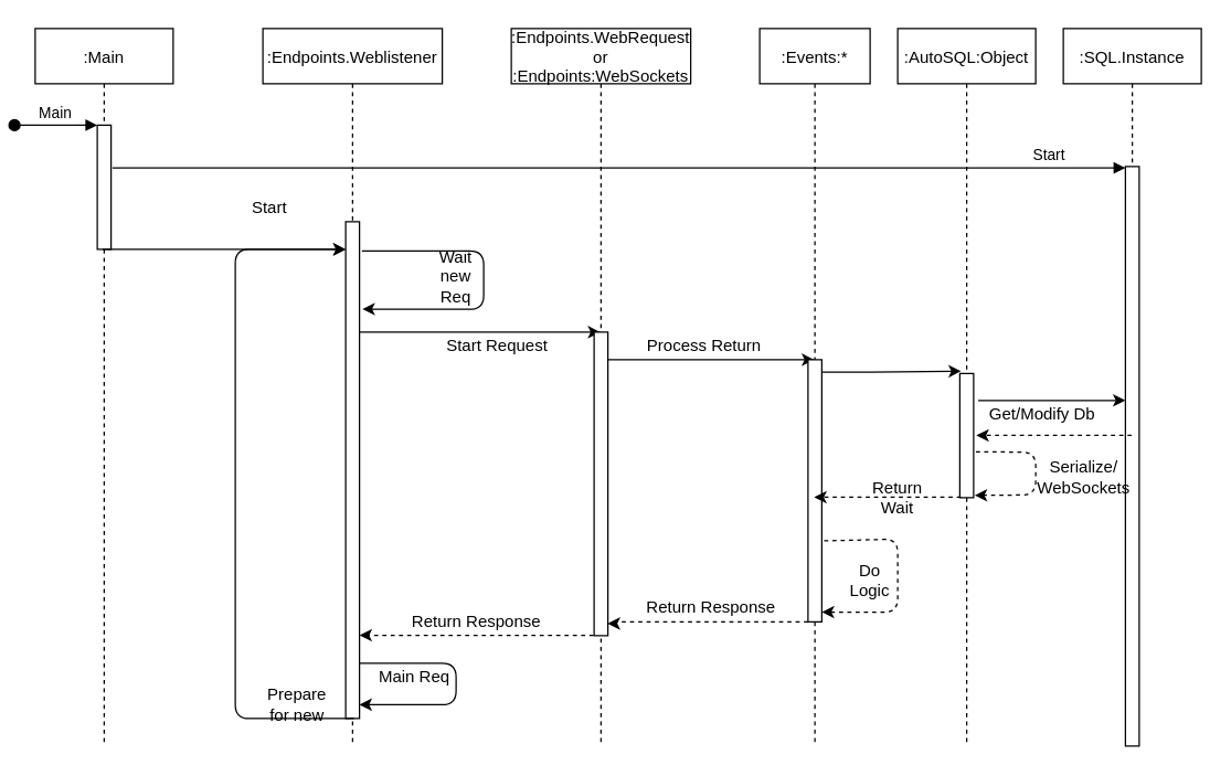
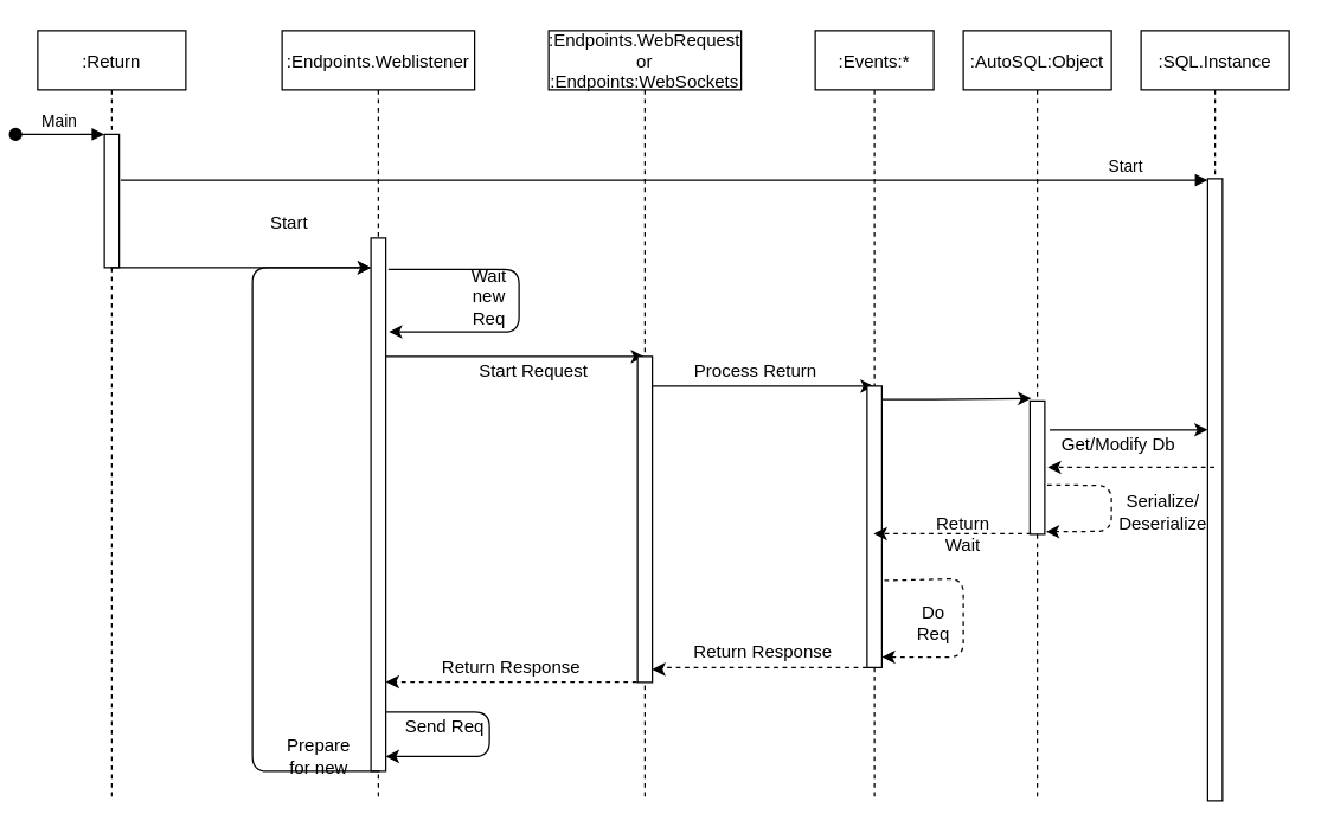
  <mxCell id="0" />
  <mxCell id="1" parent="0" />
- <mxCell id="2" value=":Main" style="shape=umlLifeline;perimeter=lifelinePerimeter;container=1;collapsible=0;recursiveResize=0;rounded=0;shadow=0;strokeWidth=1;" parent="1" vertex="1"><mxGeometry x="20" y="20" width="100" height="520" as="geometry" /></mxCell>
+ <mxCell id="2" value=":Return" style="shape=umlLifeline;perimeter=lifelinePerimeter;container=1;collapsible=0;recursiveResize=0;rounded=0;shadow=0;strokeWidth=1;" parent="1" vertex="1"><mxGeometry x="20" y="20" width="100" height="520" as="geometry" /></mxCell>
  <mxCell id="3" value="" style="points=[];perimeter=orthogonalPerimeter;rounded=0;shadow=0;strokeWidth=1;" parent="2" vertex="1"><mxGeometry x="45" y="70" width="10" height="90" as="geometry" /></mxCell>
  <mxCell id="4" value="Main" style="verticalAlign=bottom;startArrow=oval;endArrow=block;startSize=8;shadow=0;strokeWidth=1;" parent="2" target="3" edge="1"><mxGeometry relative="1" as="geometry"><mxPoint x="-15" y="70" as="sourcePoint" /></mxGeometry></mxCell>
  <mxCell id="5" value="" style="edgeStyle=orthogonalEdgeStyle;rounded=0;orthogonalLoop=1;jettySize=auto;html=1;" edge="1" parent="1" target="11"><mxGeometry relative="1" as="geometry"><mxPoint x="69" y="180" as="sourcePoint" /><Array as="points"><mxPoint x="69" y="180" /></Array></mxGeometry></mxCell>
  <mxCell id="6" value=":SQL.Instance" style="shape=umlLifeline;perimeter=lifelinePerimeter;container=1;collapsible=0;recursiveResize=0;rounded=0;shadow=0;strokeWidth=1;" vertex="1" parent="1"><mxGeometry x="765" y="20" width="100" height="520" as="geometry" /></mxCell>
  <mxCell id="7" value="" style="points=[];perimeter=orthogonalPerimeter;rounded=0;shadow=0;strokeWidth=1;" vertex="1" parent="6"><mxGeometry x="45" y="100" width="10" height="420" as="geometry" /></mxCell>
  <mxCell id="8" value="Start" style="verticalAlign=bottom;startArrow=none;endArrow=block;startSize=8;shadow=0;strokeWidth=1;exitX=1.1;exitY=0.344;exitDx=0;exitDy=0;exitPerimeter=0;startFill=0;" edge="1" parent="1" target="7" source="3"><mxGeometry x="0.85" relative="1" as="geometry"><mxPoint x="170" y="90" as="sourcePoint" /><mxPoint as="offset" /></mxGeometry></mxCell>
  <mxCell id="9" value="" style="edgeStyle=orthogonalEdgeStyle;rounded=0;orthogonalLoop=1;jettySize=auto;html=1;startArrow=none;startFill=0;" edge="1" parent="1" source="10" target="17"><mxGeometry relative="1" as="geometry"><Array as="points"><mxPoint x="355" y="240" /><mxPoint x="355" y="240" /></Array></mxGeometry></mxCell>
  <mxCell id="10" value=":Endpoints.Weblistener" style="shape=umlLifeline;perimeter=lifelinePerimeter;container=1;collapsible=0;recursiveResize=0;rounded=0;shadow=0;strokeWidth=1;" vertex="1" parent="1"><mxGeometry x="185" y="20" width="130" height="520" as="geometry" /></mxCell>
  <mxCell id="11" value="" style="points=[];perimeter=orthogonalPerimeter;rounded=0;shadow=0;strokeWidth=1;" vertex="1" parent="10"><mxGeometry x="60" y="140" width="10" height="360" as="geometry" /></mxCell>
  <mxCell id="12" value="" style="edgeStyle=orthogonalEdgeStyle;rounded=1;orthogonalLoop=1;jettySize=auto;html=1;startArrow=none;startFill=0;entryX=1.214;entryY=0.176;entryDx=0;entryDy=0;entryPerimeter=0;exitX=1.179;exitY=0.059;exitDx=0;exitDy=0;exitPerimeter=0;" edge="1" parent="10" source="11" target="11"><mxGeometry relative="1" as="geometry"><mxPoint x="73" y="161" as="sourcePoint" /><mxPoint x="267" y="168.41" as="targetPoint" /><Array as="points"><mxPoint x="160" y="161" /><mxPoint x="160" y="203" /><mxPoint x="72" y="203" /></Array></mxGeometry></mxCell>
  <mxCell id="13" value="" style="endArrow=classic;html=1;exitX=0.6;exitY=1;exitDx=0;exitDy=0;exitPerimeter=0;" edge="1" parent="10" source="11"><mxGeometry width="50" height="50" relative="1" as="geometry"><mxPoint x="90" y="350" as="sourcePoint" /><mxPoint x="60" y="160" as="targetPoint" /><Array as="points"><mxPoint x="-20" y="500" /><mxPoint x="-20" y="160" /></Array></mxGeometry></mxCell>
  <mxCell id="14" value="Start" style="text;html=1;strokeColor=none;fillColor=none;align=center;verticalAlign=middle;whiteSpace=wrap;rounded=0;" vertex="1" parent="1"><mxGeometry x="170" y="140" width="40" height="20" as="geometry" /></mxCell>
  <mxCell id="15" value="Wait new Req" style="text;html=1;strokeColor=none;fillColor=none;align=center;verticalAlign=middle;whiteSpace=wrap;rounded=0;" vertex="1" parent="1"><mxGeometry x="305" y="190" width="40" height="20" as="geometry" /></mxCell>
  <mxCell id="16" value="" style="edgeStyle=orthogonalEdgeStyle;rounded=0;orthogonalLoop=1;jettySize=auto;html=1;startArrow=none;startFill=0;" edge="1" parent="1" source="17" target="20"><mxGeometry relative="1" as="geometry"><Array as="points"><mxPoint x="515" y="260" /><mxPoint x="515" y="260" /></Array></mxGeometry></mxCell>
  <mxCell id="17" value=":Endpoints.WebRequest&#10;or&#10;:Endpoints:WebSockets" style="shape=umlLifeline;perimeter=lifelinePerimeter;container=1;collapsible=0;recursiveResize=0;rounded=0;shadow=0;strokeWidth=1;" vertex="1" parent="1"><mxGeometry x="365" y="20" width="130" height="520" as="geometry" /></mxCell>
  <mxCell id="18" value="" style="points=[];perimeter=orthogonalPerimeter;rounded=0;shadow=0;strokeWidth=1;" vertex="1" parent="17"><mxGeometry x="60" y="220" width="10" height="220" as="geometry" /></mxCell>
  <mxCell id="19" value="Start Request" style="text;html=1;strokeColor=none;fillColor=none;align=center;verticalAlign=middle;whiteSpace=wrap;rounded=0;" vertex="1" parent="1"><mxGeometry x="305" y="240" width="100" height="20" as="geometry" /></mxCell>
  <mxCell id="20" value=":Events:*" style="shape=umlLifeline;perimeter=lifelinePerimeter;container=1;collapsible=0;recursiveResize=0;rounded=0;shadow=0;strokeWidth=1;" vertex="1" parent="1"><mxGeometry x="545" y="20" width="80" height="520" as="geometry" /></mxCell>
  <mxCell id="21" value="" style="points=[];perimeter=orthogonalPerimeter;rounded=0;shadow=0;strokeWidth=1;" vertex="1" parent="20"><mxGeometry x="35" y="240" width="10" height="190" as="geometry" /></mxCell>
  <mxCell id="22" value="" style="endArrow=classic;html=1;dashed=1;strokeColor=#000000;exitX=1.167;exitY=0.691;exitDx=0;exitDy=0;exitPerimeter=0;entryX=1;entryY=0.963;entryDx=0;entryDy=0;entryPerimeter=0;" edge="1" parent="20" source="21" target="21"><mxGeometry width="50" height="50" relative="1" as="geometry"><mxPoint x="-60" y="260" as="sourcePoint" /><mxPoint x="-10" y="210" as="targetPoint" /><Array as="points"><mxPoint x="100" y="370" /><mxPoint x="100" y="423" /></Array></mxGeometry></mxCell>
  <mxCell id="23" value="" style="edgeStyle=orthogonalEdgeStyle;rounded=0;orthogonalLoop=1;jettySize=auto;html=1;startArrow=none;startFill=0;entryX=0.986;entryY=0.96;entryDx=0;entryDy=0;entryPerimeter=0;dashed=1;" edge="1" parent="1" source="21" target="18"><mxGeometry relative="1" as="geometry"><Array as="points"><mxPoint x="437" y="450" /><mxPoint x="437" y="451" /></Array></mxGeometry></mxCell>
  <mxCell id="24" value="Process Return" style="text;html=1;strokeColor=none;fillColor=none;align=center;verticalAlign=middle;whiteSpace=wrap;rounded=0;" vertex="1" parent="1"><mxGeometry x="455" y="240" width="100" height="20" as="geometry" /></mxCell>
  <mxCell id="25" value="Return Response" style="text;html=1;strokeColor=none;fillColor=none;align=center;verticalAlign=middle;whiteSpace=wrap;rounded=0;" vertex="1" parent="1"><mxGeometry x="445" y="430" width="130" height="20" as="geometry" /></mxCell>
  <mxCell id="26" value="" style="endArrow=classic;html=1;" edge="1" parent="1"><mxGeometry width="50" height="50" relative="1" as="geometry"><mxPoint x="255" y="480" as="sourcePoint" /><mxPoint x="255" y="510" as="targetPoint" /><Array as="points"><mxPoint x="295" y="480" /><mxPoint x="325" y="480" /><mxPoint x="325" y="510" /></Array></mxGeometry></mxCell>
- <mxCell id="27" value="Main Req" style="text;html=1;strokeColor=none;fillColor=none;align=center;verticalAlign=middle;whiteSpace=wrap;rounded=0;" vertex="1" parent="1"><mxGeometry x="265" y="480" width="60" height="20" as="geometry" /></mxCell>
+ <mxCell id="27" value="Send Req" style="text;html=1;strokeColor=none;fillColor=none;align=center;verticalAlign=middle;whiteSpace=wrap;rounded=0;" vertex="1" parent="1"><mxGeometry x="265" y="480" width="60" height="20" as="geometry" /></mxCell>
  <mxCell id="28" value="Prepare for new" style="text;html=1;strokeColor=none;fillColor=none;align=center;verticalAlign=middle;whiteSpace=wrap;rounded=0;" vertex="1" parent="1"><mxGeometry x="190" y="500" width="40" height="20" as="geometry" /></mxCell>
  <mxCell id="29" value=":AutoSQL:Object" style="shape=umlLifeline;perimeter=lifelinePerimeter;container=1;collapsible=0;recursiveResize=0;rounded=0;shadow=0;strokeWidth=1;" vertex="1" parent="1"><mxGeometry x="645" y="20" width="100" height="520" as="geometry" /></mxCell>
  <mxCell id="30" value="" style="points=[];perimeter=orthogonalPerimeter;rounded=0;shadow=0;strokeWidth=1;" vertex="1" parent="29"><mxGeometry x="45" y="250" width="10" height="90" as="geometry" /></mxCell>
  <mxCell id="31" value="" style="endArrow=classic;html=1;dashed=1;strokeColor=#000000;exitX=1.167;exitY=0.631;exitDx=0;exitDy=0;exitPerimeter=0;entryX=1.083;entryY=0.981;entryDx=0;entryDy=0;entryPerimeter=0;" edge="1" parent="29" source="30" target="30"><mxGeometry width="50" height="50" relative="1" as="geometry"><mxPoint x="-160" y="270" as="sourcePoint" /><mxPoint x="-110" y="220" as="targetPoint" /><Array as="points"><mxPoint x="100" y="307" /><mxPoint x="100" y="338" /></Array></mxGeometry></mxCell>
  <mxCell id="32" value="" style="edgeStyle=orthogonalEdgeStyle;rounded=1;orthogonalLoop=1;jettySize=auto;html=1;startArrow=none;startFill=0;entryX=0.083;entryY=-0.019;entryDx=0;entryDy=0;entryPerimeter=0;" edge="1" parent="1" source="21" target="30"><mxGeometry relative="1" as="geometry"><mxPoint x="690" y="279" as="targetPoint" /><Array as="points"><mxPoint x="635" y="269" /><mxPoint x="635" y="269" /></Array></mxGeometry></mxCell>
  <mxCell id="33" value="" style="endArrow=classic;html=1;exitX=1.333;exitY=0.217;exitDx=0;exitDy=0;exitPerimeter=0;" edge="1" parent="1" source="30" target="7"><mxGeometry width="50" height="50" relative="1" as="geometry"><mxPoint x="485" y="300" as="sourcePoint" /><mxPoint x="535" y="250" as="targetPoint" /></mxGeometry></mxCell>
  <mxCell id="34" value="" style="endArrow=classic;html=1;dashed=1;entryX=1.2;entryY=0.498;entryDx=0;entryDy=0;entryPerimeter=0;" edge="1" parent="1" source="6" target="30"><mxGeometry width="50" height="50" relative="1" as="geometry"><mxPoint x="805" y="300" as="sourcePoint" /><mxPoint x="535" y="250" as="targetPoint" /></mxGeometry></mxCell>
  <mxCell id="35" value="Get/Modify Db" style="text;html=1;strokeColor=none;fillColor=none;align=center;verticalAlign=middle;whiteSpace=wrap;rounded=0;" vertex="1" parent="1"><mxGeometry x="705" y="290" width="90" height="20" as="geometry" /></mxCell>
- <mxCell id="36" value="Serialize/&lt;br&gt;WebSockets" style="text;html=1;strokeColor=none;fillColor=none;align=center;verticalAlign=middle;whiteSpace=wrap;rounded=0;" vertex="1" parent="1"><mxGeometry x="755" y="320" width="50" height="50" as="geometry" /></mxCell>
+ <mxCell id="36" value="Serialize/&lt;br&gt;Deserialize" style="text;html=1;strokeColor=none;fillColor=none;align=center;verticalAlign=middle;whiteSpace=wrap;rounded=0;" vertex="1" parent="1"><mxGeometry x="755" y="320" width="50" height="50" as="geometry" /></mxCell>
  <mxCell id="37" value="" style="endArrow=classic;html=1;dashed=1;strokeColor=#000000;exitX=0.083;exitY=0.996;exitDx=0;exitDy=0;exitPerimeter=0;" edge="1" parent="1" source="30" target="20"><mxGeometry width="50" height="50" relative="1" as="geometry"><mxPoint x="485" y="290" as="sourcePoint" /><mxPoint x="535" y="240" as="targetPoint" /></mxGeometry></mxCell>
  <mxCell id="38" value="Return Wait" style="text;html=1;strokeColor=none;fillColor=none;align=center;verticalAlign=middle;whiteSpace=wrap;rounded=0;" vertex="1" parent="1"><mxGeometry x="625" y="350" width="40" height="20" as="geometry" /></mxCell>
- <mxCell id="39" value="Do Logic" style="text;html=1;strokeColor=none;fillColor=none;align=center;verticalAlign=middle;whiteSpace=wrap;rounded=0;" vertex="1" parent="1"><mxGeometry x="605" y="410" width="40" height="20" as="geometry" /></mxCell>
+ <mxCell id="39" value="Do Req" style="text;html=1;strokeColor=none;fillColor=none;align=center;verticalAlign=middle;whiteSpace=wrap;rounded=0;" vertex="1" parent="1"><mxGeometry x="605" y="410" width="40" height="20" as="geometry" /></mxCell>
  <mxCell id="40" value="" style="endArrow=classic;html=1;dashed=1;strokeColor=#000000;exitX=-0.043;exitY=0.999;exitDx=0;exitDy=0;exitPerimeter=0;" edge="1" parent="1" source="18" target="11"><mxGeometry width="50" height="50" relative="1" as="geometry"><mxPoint x="375" y="380" as="sourcePoint" /><mxPoint x="425" y="330" as="targetPoint" /></mxGeometry></mxCell>
  <mxCell id="41" value="Return Response" style="text;html=1;strokeColor=none;fillColor=none;align=center;verticalAlign=middle;whiteSpace=wrap;rounded=0;" vertex="1" parent="1"><mxGeometry x="275" y="440" width="130" height="20" as="geometry" /></mxCell>
